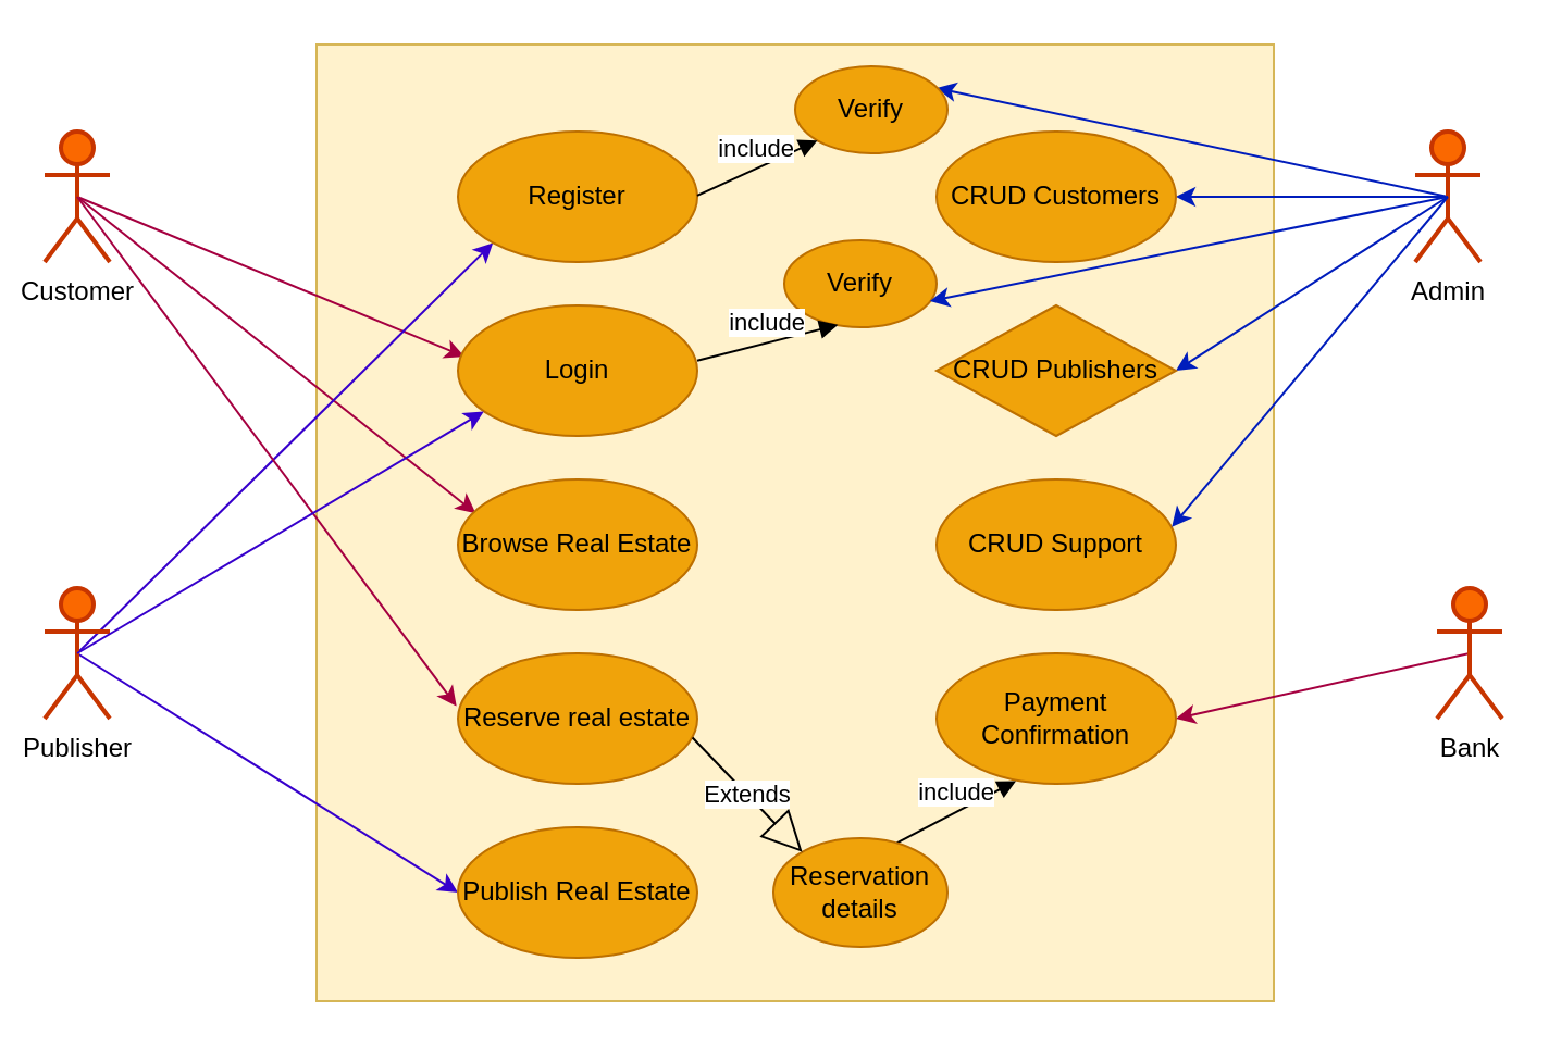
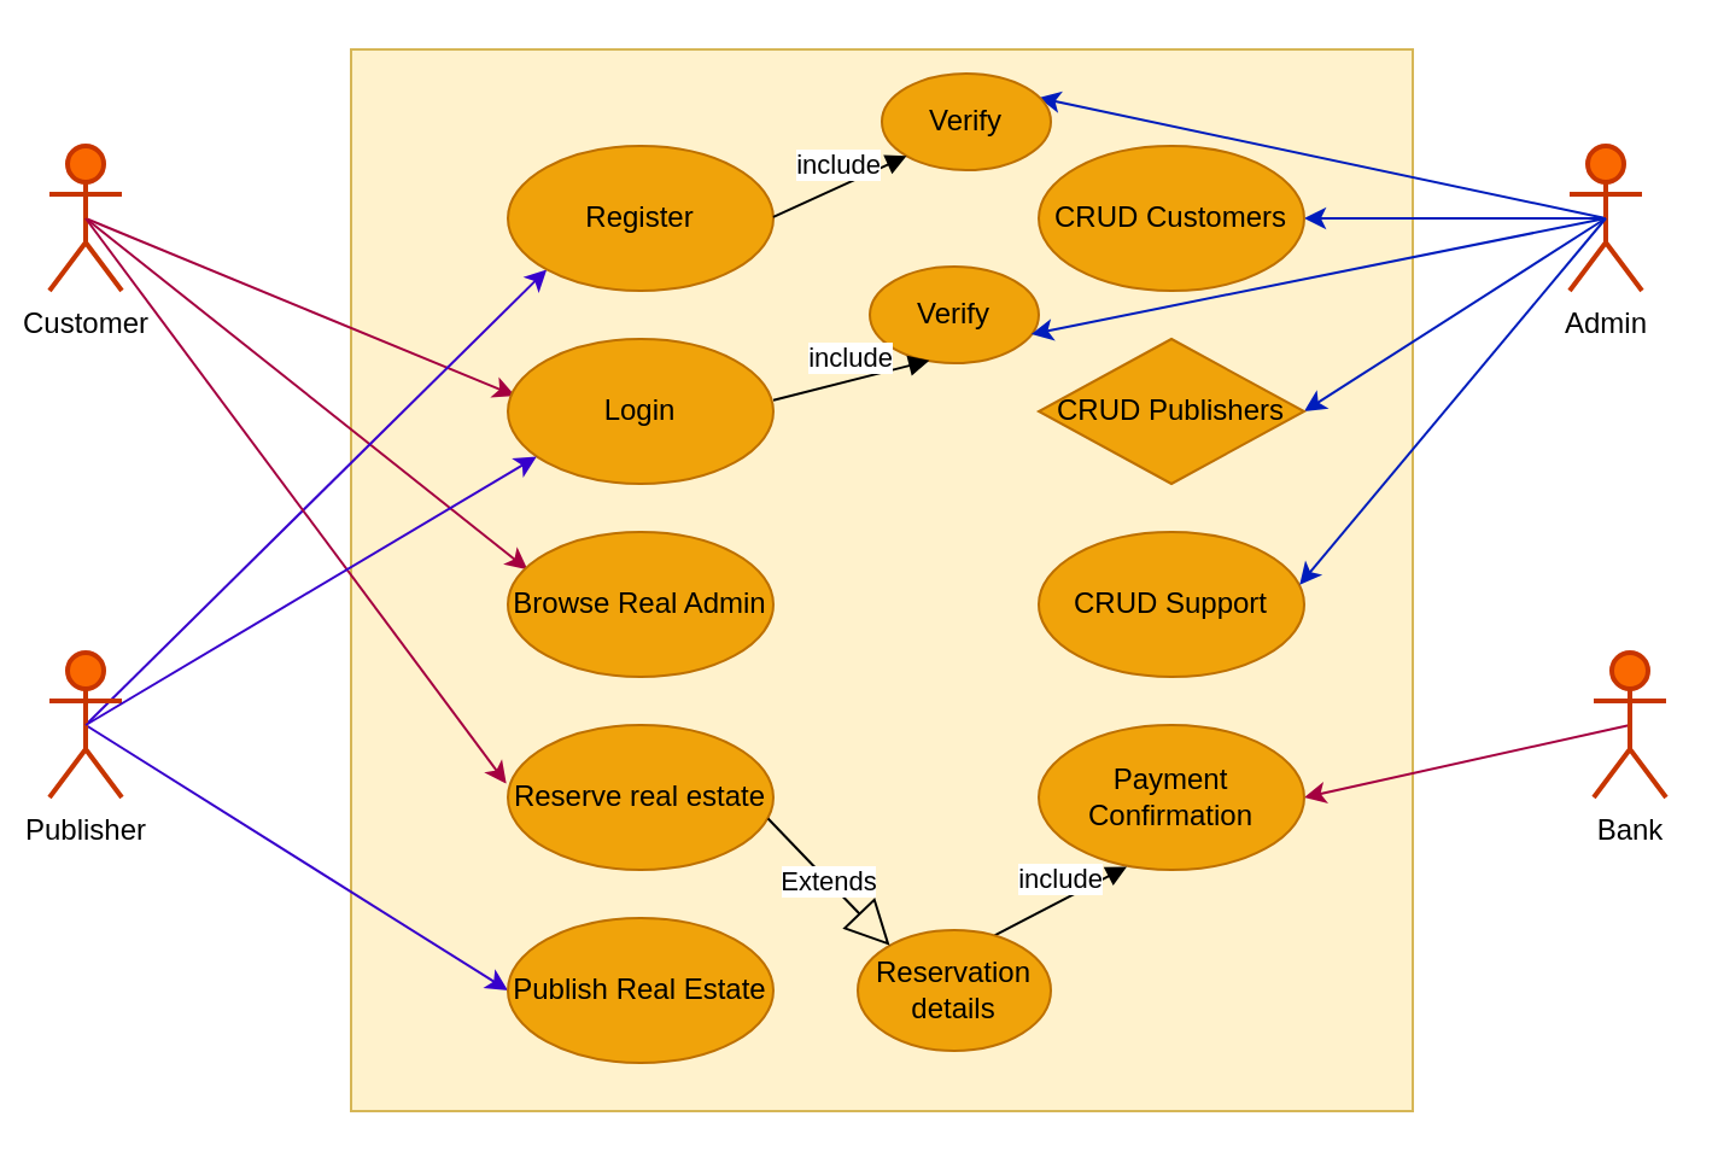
  <mxCell id="0" />
  <mxCell id="1" parent="0" />
  <mxCell id="2" value="" style="whiteSpace=wrap;html=1;aspect=fixed;movable=0;resizable=0;rotatable=0;deletable=0;editable=0;locked=1;connectable=0;fillColor=#fff2cc;strokeColor=#d6b656;" vertex="1" parent="1"><mxGeometry x="145" y="20" width="440" height="440" as="geometry" /></mxCell>
  <mxCell id="3" style="rounded=0;orthogonalLoop=1;jettySize=auto;html=1;exitX=0.5;exitY=0.5;exitDx=0;exitDy=0;exitPerimeter=0;entryX=0.027;entryY=0.392;entryDx=0;entryDy=0;entryPerimeter=0;fillColor=#d80073;strokeColor=#A50040;" edge="1" parent="1" source="5" target="17"><mxGeometry relative="1" as="geometry"><mxPoint x="100" y="150" as="targetPoint" /></mxGeometry></mxCell>
  <mxCell id="4" style="rounded=0;orthogonalLoop=1;jettySize=auto;html=1;exitX=0.5;exitY=0.5;exitDx=0;exitDy=0;exitPerimeter=0;entryX=0.074;entryY=0.259;entryDx=0;entryDy=0;entryPerimeter=0;fillColor=#d80073;strokeColor=#A50040;" edge="1" parent="1" source="5" target="15"><mxGeometry relative="1" as="geometry"><mxPoint x="90" y="150" as="targetPoint" /></mxGeometry></mxCell>
  <mxCell id="5" value="Customer" style="shape=umlActor;verticalLabelPosition=bottom;verticalAlign=top;html=1;outlineConnect=0;fillColor=#fa6800;strokeColor=#C73500;strokeWidth=2;fontColor=#000000;" vertex="1" parent="1"><mxGeometry x="20" y="60" width="30" height="60" as="geometry" /></mxCell>
  <mxCell id="6" style="edgeStyle=none;shape=connector;rounded=0;orthogonalLoop=1;jettySize=auto;html=1;exitX=0.5;exitY=0.5;exitDx=0;exitDy=0;exitPerimeter=0;entryX=0;entryY=1;entryDx=0;entryDy=0;labelBackgroundColor=default;strokeColor=#3700CC;align=center;verticalAlign=middle;fontFamily=Helvetica;fontSize=11;fontColor=default;endArrow=classic;fillColor=#6a00ff;" edge="1" parent="1" source="8" target="18"><mxGeometry relative="1" as="geometry" /></mxCell>
  <mxCell id="7" style="edgeStyle=none;shape=connector;rounded=0;orthogonalLoop=1;jettySize=auto;html=1;exitX=0.5;exitY=0.5;exitDx=0;exitDy=0;exitPerimeter=0;entryX=0;entryY=0.5;entryDx=0;entryDy=0;labelBackgroundColor=default;strokeColor=#3700CC;align=center;verticalAlign=middle;fontFamily=Helvetica;fontSize=11;fontColor=default;endArrow=classic;fillColor=#6a00ff;" edge="1" parent="1" source="8" target="19"><mxGeometry relative="1" as="geometry" /></mxCell>
  <mxCell id="8" value="Publisher" style="shape=umlActor;verticalLabelPosition=bottom;verticalAlign=top;html=1;outlineConnect=0;fillColor=#fa6800;fontColor=#000000;strokeColor=#C73500;strokeWidth=2;" vertex="1" parent="1"><mxGeometry x="20" y="270" width="30" height="60" as="geometry" /></mxCell>
  <mxCell id="9" style="edgeStyle=none;shape=connector;rounded=0;orthogonalLoop=1;jettySize=auto;html=1;exitX=0.5;exitY=0.5;exitDx=0;exitDy=0;exitPerimeter=0;entryX=1;entryY=0.5;entryDx=0;entryDy=0;labelBackgroundColor=default;strokeColor=#001DBC;align=center;verticalAlign=middle;fontFamily=Helvetica;fontSize=11;fontColor=default;endArrow=classic;fillColor=#0050ef;" edge="1" parent="1" source="12" target="20"><mxGeometry relative="1" as="geometry" /></mxCell>
  <mxCell id="10" style="edgeStyle=none;shape=connector;rounded=0;orthogonalLoop=1;jettySize=auto;html=1;exitX=0.5;exitY=0.5;exitDx=0;exitDy=0;exitPerimeter=0;entryX=1;entryY=0.5;entryDx=0;entryDy=0;labelBackgroundColor=default;strokeColor=#001DBC;align=center;verticalAlign=middle;fontFamily=Helvetica;fontSize=11;fontColor=default;endArrow=classic;fillColor=#0050ef;" edge="1" parent="1" source="12" target="21"><mxGeometry relative="1" as="geometry" /></mxCell>
  <mxCell id="11" style="edgeStyle=none;shape=connector;rounded=0;orthogonalLoop=1;jettySize=auto;html=1;exitX=0.5;exitY=0.5;exitDx=0;exitDy=0;exitPerimeter=0;labelBackgroundColor=default;strokeColor=#001DBC;align=center;verticalAlign=middle;fontFamily=Helvetica;fontSize=11;fontColor=default;endArrow=classic;fillColor=#0050ef;" edge="1" parent="1" source="12"><mxGeometry relative="1" as="geometry"><mxPoint x="430" y="40" as="targetPoint" /></mxGeometry></mxCell>
  <mxCell id="12" value="Admin" style="shape=umlActor;verticalLabelPosition=bottom;verticalAlign=top;html=1;outlineConnect=0;strokeWidth=2;fillColor=#fa6800;fontColor=#000000;strokeColor=#C73500;" vertex="1" parent="1"><mxGeometry x="650" y="60" width="30" height="60" as="geometry" /></mxCell>
  <mxCell id="13" style="edgeStyle=none;shape=connector;rounded=0;orthogonalLoop=1;jettySize=auto;html=1;exitX=0.5;exitY=0.5;exitDx=0;exitDy=0;exitPerimeter=0;entryX=1;entryY=0.5;entryDx=0;entryDy=0;labelBackgroundColor=default;strokeColor=#A50040;align=center;verticalAlign=middle;fontFamily=Helvetica;fontSize=11;fontColor=default;endArrow=classic;fillColor=#d80073;" edge="1" parent="1" source="14" target="23"><mxGeometry relative="1" as="geometry" /></mxCell>
  <mxCell id="14" value="Bank" style="shape=umlActor;verticalLabelPosition=bottom;verticalAlign=top;html=1;outlineConnect=0;strokeWidth=2;fillColor=#fa6800;fontColor=#000000;strokeColor=#C73500;" vertex="1" parent="1"><mxGeometry x="660" y="270" width="30" height="60" as="geometry" /></mxCell>
- <mxCell id="15" value="Browse Real Estate" style="ellipse;whiteSpace=wrap;html=1;fillColor=#f0a30a;fontColor=#000000;strokeColor=#BD7000;" vertex="1" parent="1"><mxGeometry x="210" y="220" width="110" height="60" as="geometry" /></mxCell>
+ <mxCell id="15" value="Browse Real Admin" style="ellipse;whiteSpace=wrap;html=1;fillColor=#f0a30a;fontColor=#000000;strokeColor=#BD7000;" vertex="1" parent="1"><mxGeometry x="210" y="220" width="110" height="60" as="geometry" /></mxCell>
  <mxCell id="16" value="Reserve real estate" style="ellipse;whiteSpace=wrap;html=1;fillColor=#f0a30a;fontColor=#000000;strokeColor=#BD7000;" vertex="1" parent="1"><mxGeometry x="210" y="300" width="110" height="60" as="geometry" /></mxCell>
  <mxCell id="17" value="Login" style="ellipse;whiteSpace=wrap;html=1;fillColor=#f0a30a;fontColor=#000000;strokeColor=#BD7000;" vertex="1" parent="1"><mxGeometry x="210" y="140" width="110" height="60" as="geometry" /></mxCell>
  <mxCell id="18" value="Register" style="ellipse;whiteSpace=wrap;html=1;fillColor=#f0a30a;fontColor=#000000;strokeColor=#BD7000;" vertex="1" parent="1"><mxGeometry x="210" y="60" width="110" height="60" as="geometry" /></mxCell>
  <mxCell id="19" value="Publish Real Estate" style="ellipse;whiteSpace=wrap;html=1;fillColor=#f0a30a;fontColor=#000000;strokeColor=#BD7000;" vertex="1" parent="1"><mxGeometry x="210" y="380" width="110" height="60" as="geometry" /></mxCell>
  <mxCell id="20" value="CRUD Customers" style="ellipse;whiteSpace=wrap;html=1;fillColor=#f0a30a;fontColor=#000000;strokeColor=#BD7000;" vertex="1" parent="1"><mxGeometry x="430" y="60" width="110" height="60" as="geometry" /></mxCell>
  <mxCell id="21" value="CRUD Publishers" style="rhombus;whiteSpace=wrap;html=1;fillColor=#f0a30a;fontColor=#000000;strokeColor=#BD7000;" vertex="1" parent="1"><mxGeometry x="430" y="140" width="110" height="60" as="geometry" /></mxCell>
  <mxCell id="22" value="CRUD Support" style="ellipse;whiteSpace=wrap;html=1;fillColor=#f0a30a;fontColor=#000000;strokeColor=#BD7000;" vertex="1" parent="1"><mxGeometry x="430" y="220" width="110" height="60" as="geometry" /></mxCell>
  <mxCell id="23" value="Payment Confirmation" style="ellipse;whiteSpace=wrap;html=1;fillColor=#f0a30a;fontColor=#000000;strokeColor=#BD7000;" vertex="1" parent="1"><mxGeometry x="430" y="300" width="110" height="60" as="geometry" /></mxCell>
  <mxCell id="24" style="rounded=0;orthogonalLoop=1;jettySize=auto;html=1;exitX=0.5;exitY=0.5;exitDx=0;exitDy=0;exitPerimeter=0;entryX=-0.006;entryY=0.405;entryDx=0;entryDy=0;entryPerimeter=0;fillColor=#d80073;strokeColor=#A50040;" edge="1" parent="1" source="5" target="16"><mxGeometry relative="1" as="geometry" /></mxCell>
  <mxCell id="25" style="edgeStyle=none;shape=connector;rounded=0;orthogonalLoop=1;jettySize=auto;html=1;exitX=0.5;exitY=0.5;exitDx=0;exitDy=0;exitPerimeter=0;entryX=0.108;entryY=0.813;entryDx=0;entryDy=0;entryPerimeter=0;labelBackgroundColor=default;strokeColor=#3700CC;align=center;verticalAlign=middle;fontFamily=Helvetica;fontSize=11;fontColor=default;endArrow=classic;fillColor=#6a00ff;" edge="1" parent="1" source="8" target="17"><mxGeometry relative="1" as="geometry" /></mxCell>
  <mxCell id="26" value="Verify" style="ellipse;whiteSpace=wrap;html=1;fillColor=#f0a30a;fontColor=#000000;strokeColor=#BD7000;" vertex="1" parent="1"><mxGeometry x="365" y="30" width="70" height="40" as="geometry" /></mxCell>
  <mxCell id="27" value="include" style="html=1;verticalAlign=bottom;endArrow=block;curved=0;rounded=0;labelBackgroundColor=default;strokeColor=default;align=center;fontFamily=Helvetica;fontSize=11;fontColor=default;shape=connector;entryX=0;entryY=1;entryDx=0;entryDy=0;" edge="1" parent="1" target="26"><mxGeometry width="80" relative="1" as="geometry"><mxPoint x="320" y="89.41" as="sourcePoint" /><mxPoint x="400" y="89.41" as="targetPoint" /></mxGeometry></mxCell>
  <mxCell id="28" value="Verify" style="ellipse;whiteSpace=wrap;html=1;fillColor=#f0a30a;fontColor=#000000;strokeColor=#BD7000;" vertex="1" parent="1"><mxGeometry x="360" y="110" width="70" height="40" as="geometry" /></mxCell>
  <mxCell id="29" value="include" style="html=1;verticalAlign=bottom;endArrow=block;curved=0;rounded=0;labelBackgroundColor=default;strokeColor=default;align=center;fontFamily=Helvetica;fontSize=11;fontColor=default;shape=connector;entryX=0.352;entryY=0.973;entryDx=0;entryDy=0;entryPerimeter=0;" edge="1" parent="1" target="28"><mxGeometry width="80" relative="1" as="geometry"><mxPoint x="320" y="165.41" as="sourcePoint" /><mxPoint x="375" y="140" as="targetPoint" /></mxGeometry></mxCell>
  <mxCell id="30" style="edgeStyle=none;shape=connector;rounded=0;orthogonalLoop=1;jettySize=auto;html=1;exitX=0.5;exitY=0.5;exitDx=0;exitDy=0;exitPerimeter=0;labelBackgroundColor=default;strokeColor=#001DBC;align=center;verticalAlign=middle;fontFamily=Helvetica;fontSize=11;fontColor=default;endArrow=classic;entryX=0.983;entryY=0.364;entryDx=0;entryDy=0;entryPerimeter=0;fillColor=#0050ef;" edge="1" parent="1" source="12" target="22"><mxGeometry relative="1" as="geometry"><mxPoint x="540" y="240" as="targetPoint" /></mxGeometry></mxCell>
  <mxCell id="31" style="edgeStyle=none;shape=connector;rounded=0;orthogonalLoop=1;jettySize=auto;html=1;exitX=0.5;exitY=0.5;exitDx=0;exitDy=0;exitPerimeter=0;entryX=0.956;entryY=0.7;entryDx=0;entryDy=0;entryPerimeter=0;labelBackgroundColor=default;strokeColor=#001DBC;align=center;verticalAlign=middle;fontFamily=Helvetica;fontSize=11;fontColor=default;endArrow=classic;fillColor=#0050ef;" edge="1" parent="1" source="12" target="28"><mxGeometry relative="1" as="geometry" /></mxCell>
  <mxCell id="32" value="include" style="html=1;verticalAlign=bottom;endArrow=block;curved=0;rounded=0;labelBackgroundColor=default;strokeColor=default;align=center;fontFamily=Helvetica;fontSize=11;fontColor=default;shape=connector;entryX=0.332;entryY=0.979;entryDx=0;entryDy=0;exitX=0.709;exitY=0.043;exitDx=0;exitDy=0;exitPerimeter=0;entryPerimeter=0;" edge="1" parent="1" source="33" target="23"><mxGeometry width="80" relative="1" as="geometry"><mxPoint x="430" y="400" as="sourcePoint" /><mxPoint x="385" y="310" as="targetPoint" /><Array as="points" /></mxGeometry></mxCell>
  <mxCell id="33" value="Reservation details" style="ellipse;whiteSpace=wrap;html=1;fillColor=#f0a30a;fontColor=#000000;strokeColor=#BD7000;" vertex="1" parent="1"><mxGeometry x="355" y="385" width="80" height="50" as="geometry" /></mxCell>
  <mxCell id="34" value="Extends" style="endArrow=block;endSize=16;endFill=0;html=1;rounded=0;labelBackgroundColor=default;strokeColor=default;align=center;verticalAlign=middle;fontFamily=Helvetica;fontSize=11;fontColor=default;shape=connector;entryX=0.166;entryY=0.127;entryDx=0;entryDy=0;entryPerimeter=0;exitX=0.98;exitY=0.646;exitDx=0;exitDy=0;exitPerimeter=0;" edge="1" parent="1" source="16" target="33"><mxGeometry width="160" relative="1" as="geometry"><mxPoint x="350" y="350" as="sourcePoint" /><mxPoint x="510" y="350" as="targetPoint" /></mxGeometry></mxCell>
